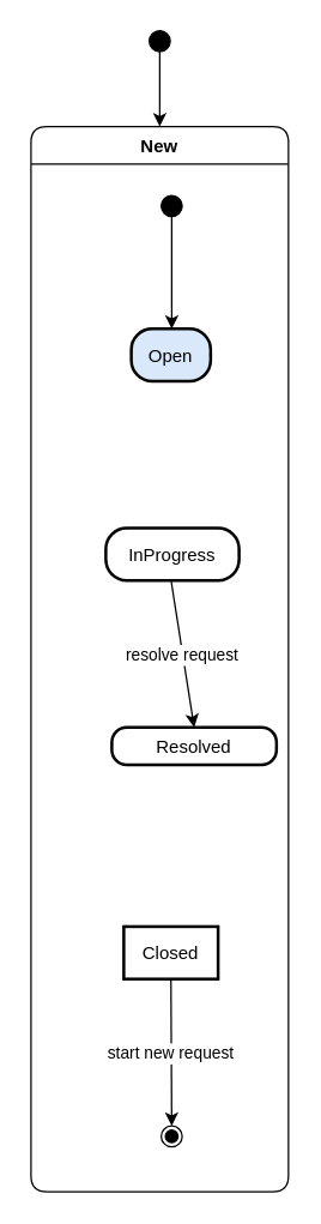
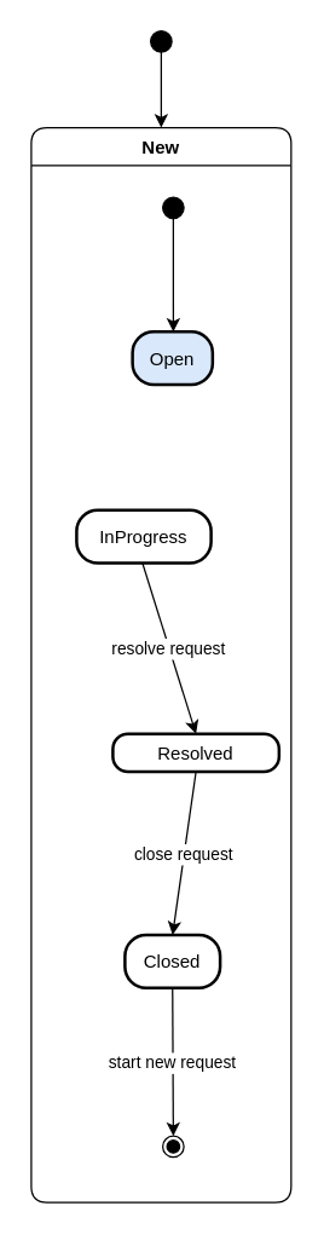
  <mxCell id="0" />
  <mxCell id="1" parent="0" />
  <mxCell id="2" value="" style="ellipse;fillColor=strokeColor;" vertex="1" parent="1"><mxGeometry x="99" y="20" width="14" height="14" as="geometry" /></mxCell>
  <mxCell id="3" value="New" style="swimlane;fontStyle=1;align=center;verticalAlign=middle;startSize=25;container=0;collapsible=0;rounded=1;arcSize=14;dropTarget=0;verticalAlign=top;" vertex="1" parent="1"><mxGeometry x="20" y="84" width="172" height="711" as="geometry" /></mxCell>
  <mxCell id="4" value="" style="ellipse;fillColor=strokeColor;" vertex="1" parent="3"><mxGeometry x="87" y="46" width="14" height="14" as="geometry" /></mxCell>
  <mxCell id="5" value="Open" style="rounded=1;arcSize=40;strokeWidth=2;fillColor=#dae8fc;" vertex="1" parent="3"><mxGeometry x="67" y="135" width="53" height="35" as="geometry" /></mxCell>
- <mxCell id="6" value="InProgress" style="rounded=1;arcSize=40;strokeWidth=2" vertex="1" parent="3"><mxGeometry x="50" y="268" width="89" height="35" as="geometry" /></mxCell>
+ <mxCell id="6" value="InProgress" style="rounded=1;arcSize=40;strokeWidth=2" vertex="1" parent="3"><mxGeometry x="30" y="253" width="89" height="35" as="geometry" /></mxCell>
  <mxCell id="7" value="Resolved" style="rounded=1;arcSize=40;strokeWidth=2" vertex="1" parent="3"><mxGeometry x="54" y="401" width="110" height="25" as="geometry" /></mxCell>
- <mxCell id="8" value="Closed" style="arcSize=40;strokeWidth=2;rounded=0;" vertex="1" parent="3"><mxGeometry x="62" y="534" width="63" height="35" as="geometry" /></mxCell>
+ <mxCell id="8" value="Closed" style="rounded=1;arcSize=40;strokeWidth=2" vertex="1" parent="3"><mxGeometry x="62" y="534" width="63" height="35" as="geometry" /></mxCell>
  <mxCell id="9" value="" style="ellipse;shape=endState;fillColor=strokeColor;" vertex="1" parent="3"><mxGeometry x="87" y="667" width="14" height="14" as="geometry" /></mxCell>
  <mxCell id="10" value="" style="curved=1;startArrow=none;;exitX=0.49;exitY=0.96;entryX=0.51;entryY=-0.01;" edge="1" parent="3" source="4" target="5"><mxGeometry relative="1" as="geometry"><Array as="points" /></mxGeometry></mxCell>
  <mxCell id="11" value="resolve request" style="curved=1;startArrow=none;;exitX=0.49;exitY=0.99;entryX=0.5;entryY=-0.01;" edge="1" parent="3" source="6" target="7"><mxGeometry relative="1" as="geometry"><Array as="points" /></mxGeometry></mxCell>
+ <mxCell id="12" value="close request" style="curved=1;startArrow=none;;exitX=0.5;exitY=0.99;entryX=0.5;entryY=-0.01;" edge="1" parent="3" source="7" target="8"><mxGeometry relative="1" as="geometry"><Array as="points" /></mxGeometry></mxCell>
  <mxCell id="13" value="start new request" style="curved=1;startArrow=none;;exitX=0.5;exitY=0.99;entryX=0.49;entryY=-0.04;" edge="1" parent="3" source="8" target="9"><mxGeometry relative="1" as="geometry"><Array as="points" /></mxGeometry></mxCell>
  <mxCell id="14" value="" style="curved=1;startArrow=none;;exitX=0.49;exitY=1;entryX=0.5;entryY=0;" edge="1" parent="1" source="2" target="3"><mxGeometry relative="1" as="geometry"><Array as="points" /></mxGeometry></mxCell>
